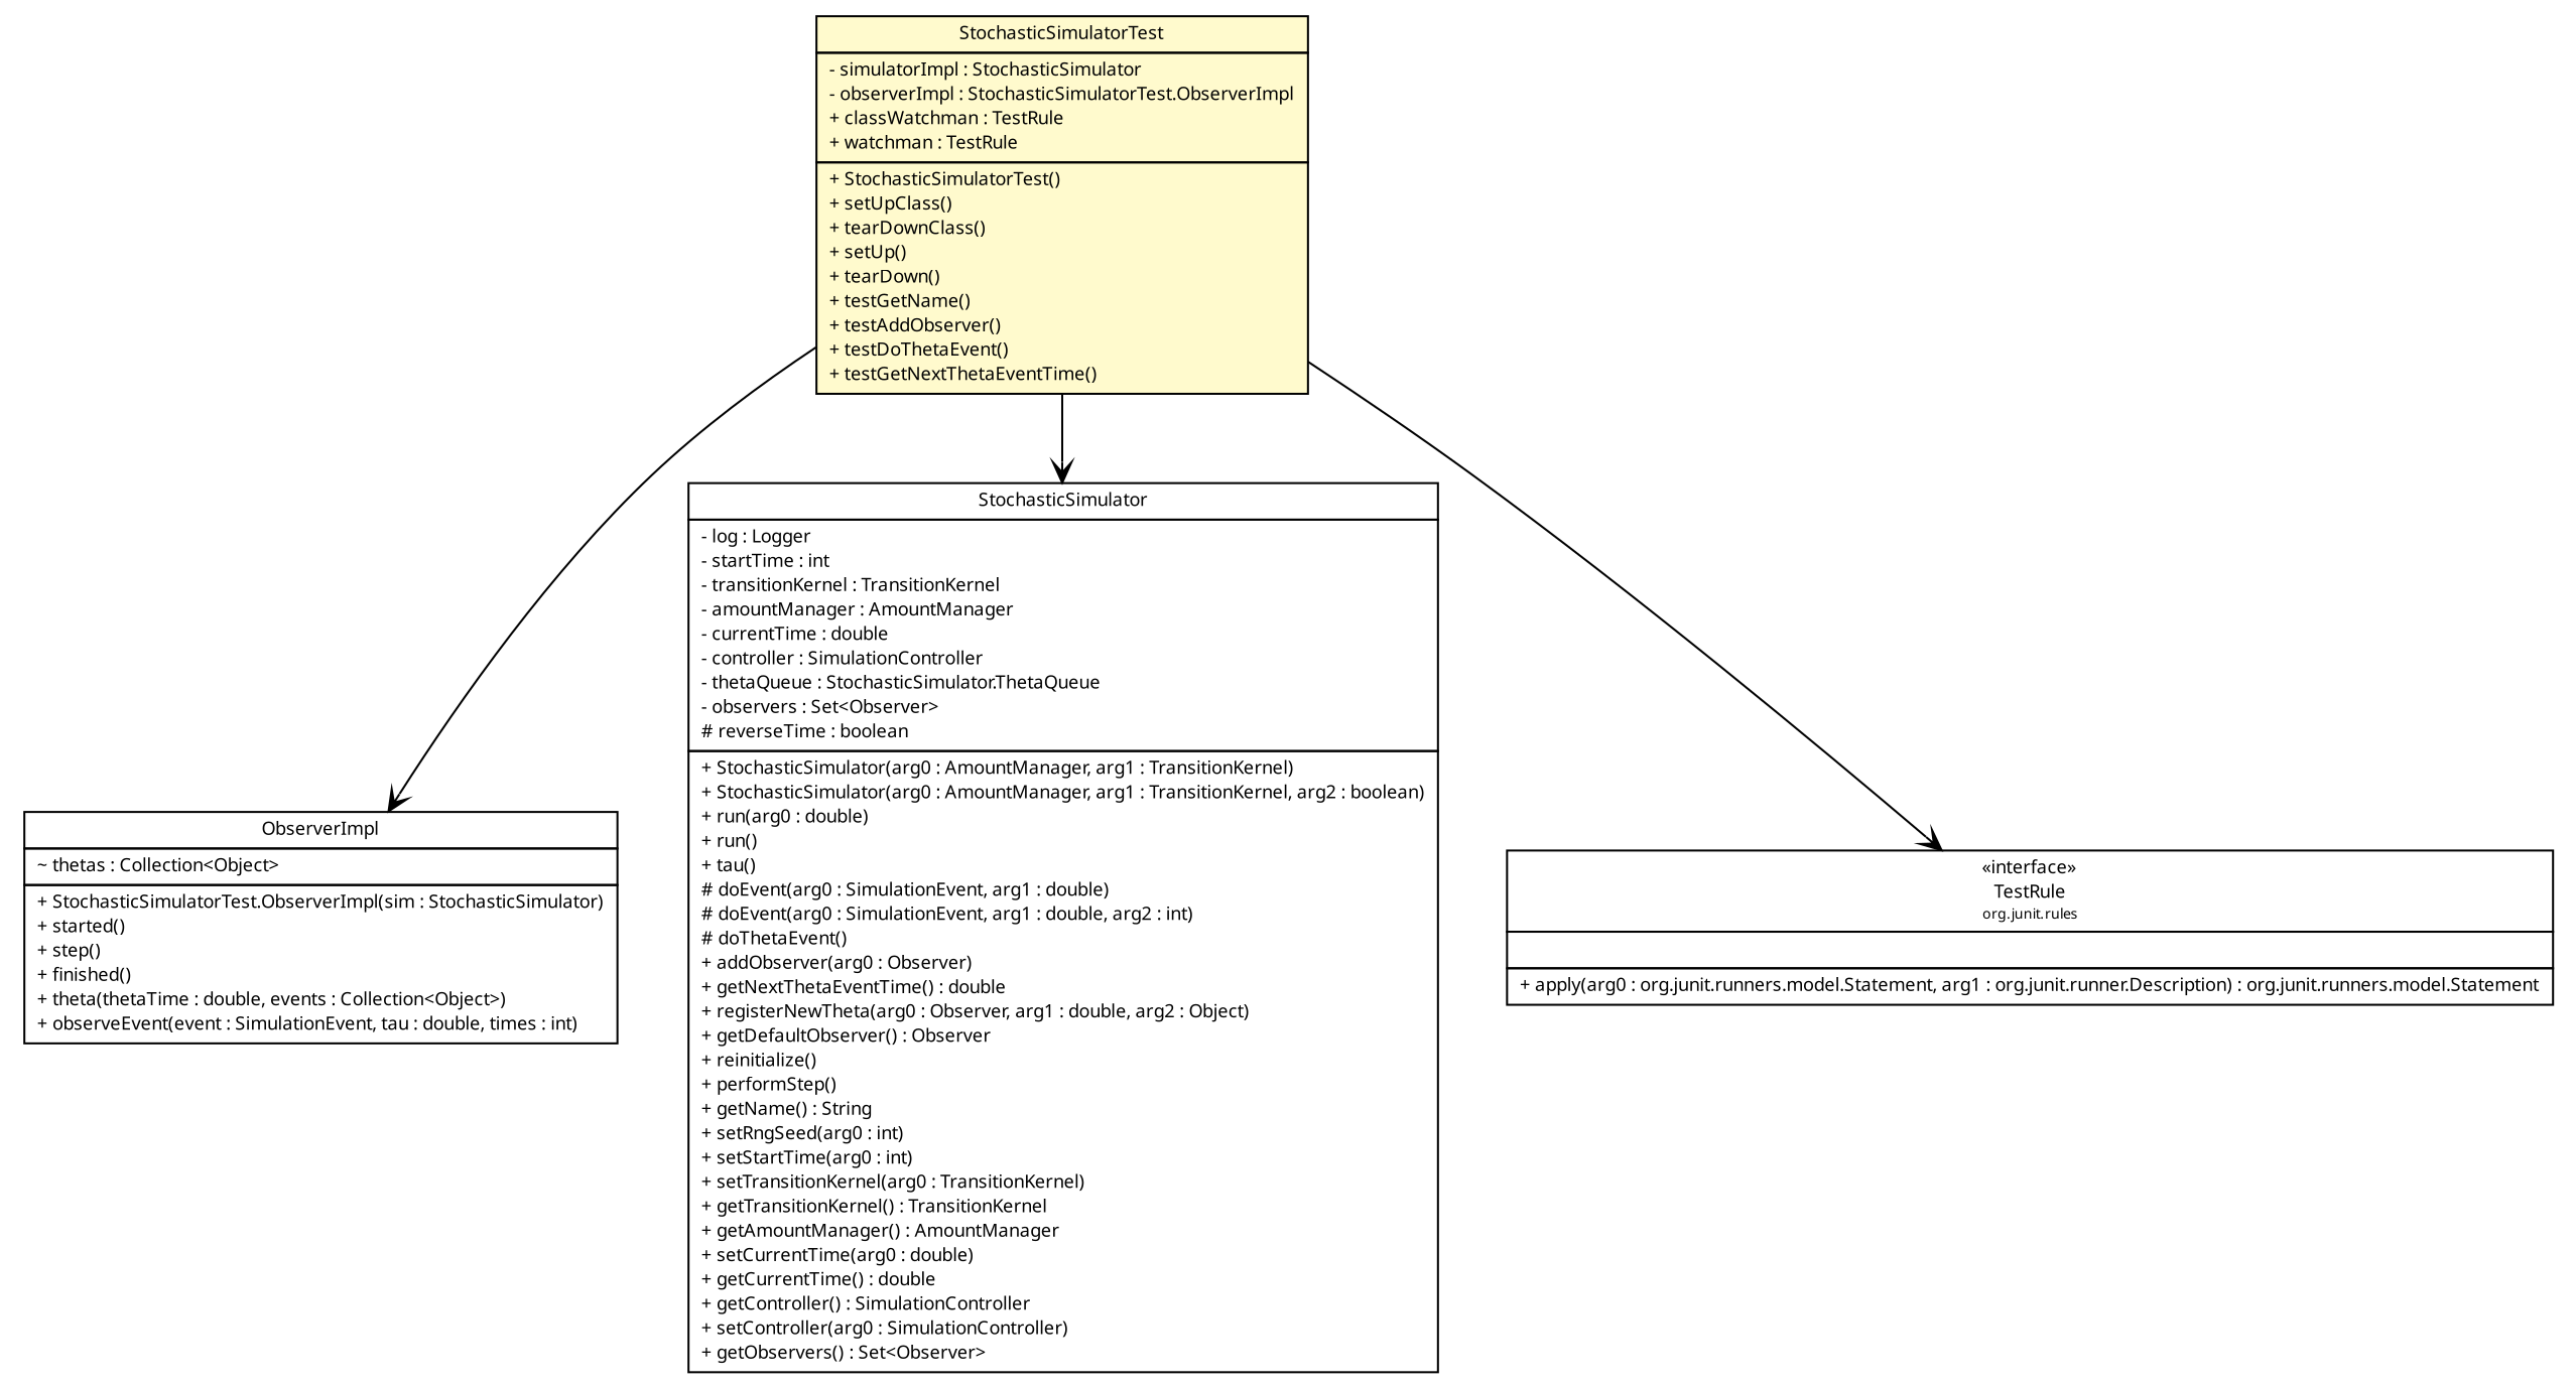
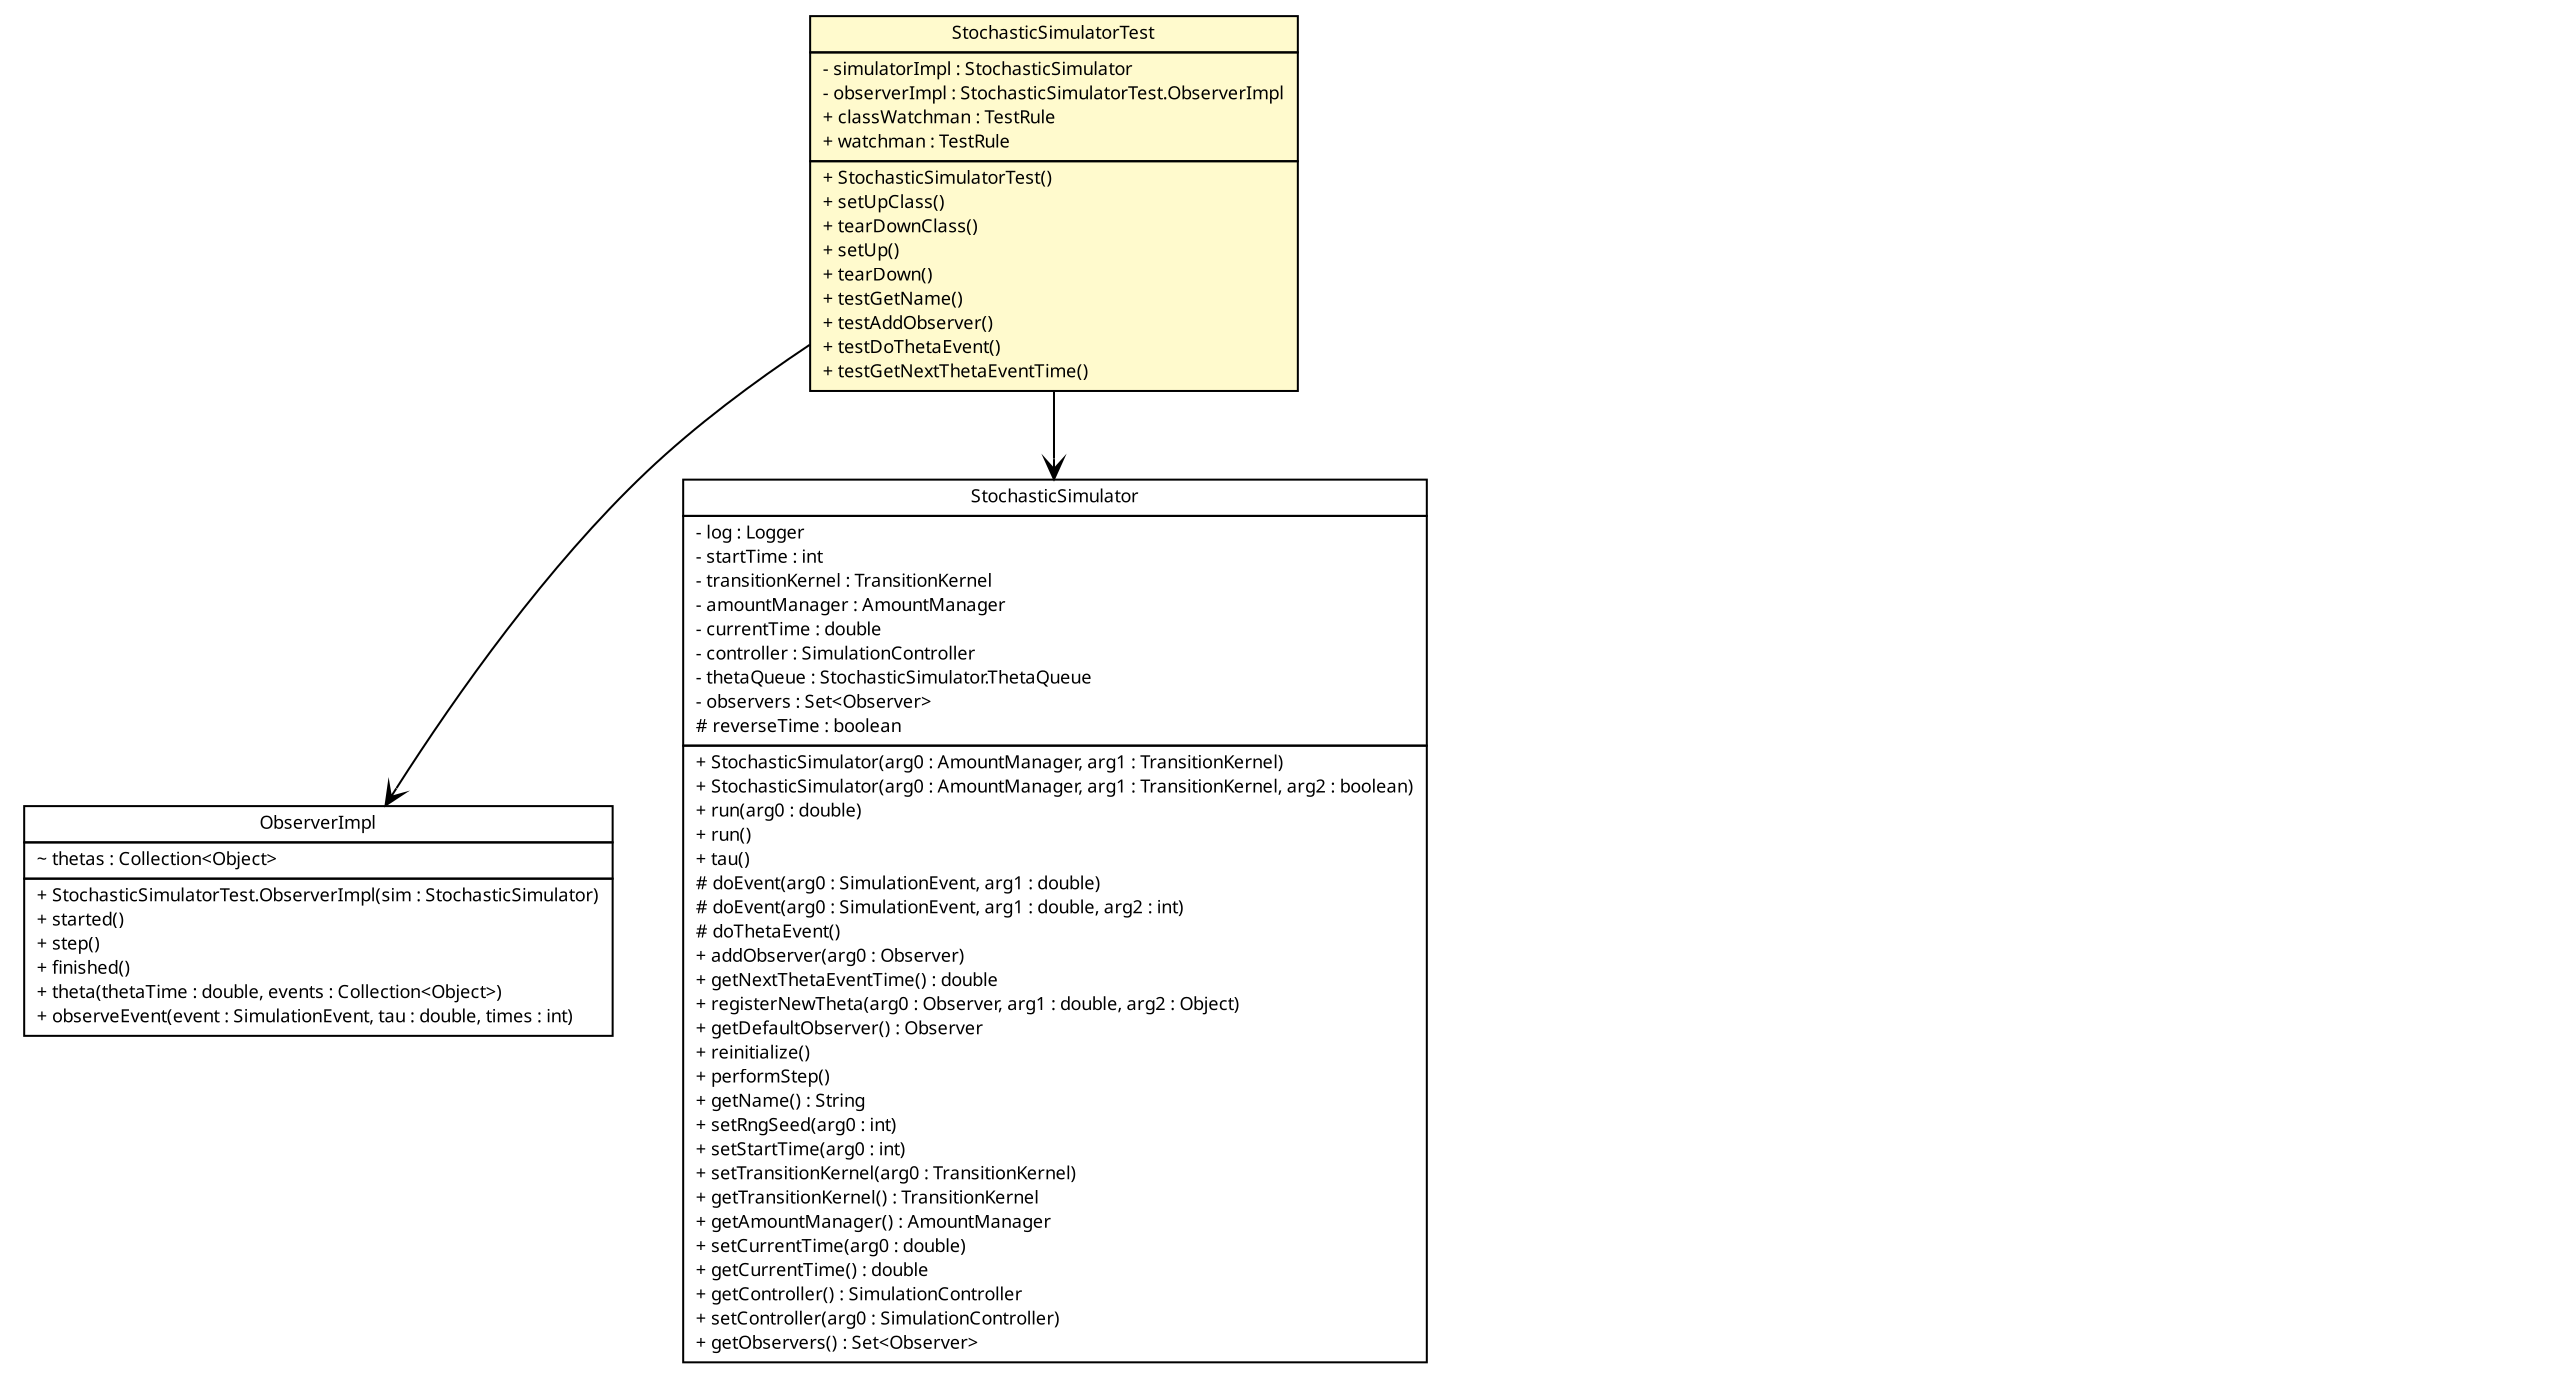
  digraph {
    nodesep=0.25
    ranksep=0.5
    node [fontcolor=black fontname="Trebuchet MS" fontsize=9.0 shape=plaintext]
    edge [arrowhead=open color=black fontcolor=black fontname="Trebuchet MS" fontsize=10.0 headport=p labelfontname="Trebuchet MS" labelfontsize=10 tailport=p]
    n1 [label=<<table title="broadwick.stochastic.StochasticSimulatorTest" border="0" cellborder="1" cellspacing="0" cellpadding="2" port="p" bgcolor="lemonChiffon" href="./StochasticSimulatorTest.html"> 		<tr><td><table border="0" cellspacing="0" cellpadding="1"> <tr><td align="center" balign="center"><font face="Trebuchet MS"> StochasticSimulatorTest </font></td></tr> 		</table></td></tr> 		<tr><td><table border="0" cellspacing="0" cellpadding="1"> <tr><td align="left" balign="left"> - simulatorImpl : StochasticSimulator </td></tr> <tr><td align="left" balign="left"> - observerImpl : StochasticSimulatorTest.ObserverImpl </td></tr> <tr><td align="left" balign="left"> + classWatchman : TestRule </td></tr> <tr><td align="left" balign="left"> + watchman : TestRule </td></tr> 		</table></td></tr> 		<tr><td><table border="0" cellspacing="0" cellpadding="1"> <tr><td align="left" balign="left"> + StochasticSimulatorTest() </td></tr> <tr><td align="left" balign="left"> + setUpClass() </td></tr> <tr><td align="left" balign="left"> + tearDownClass() </td></tr> <tr><td align="left" balign="left"> + setUp() </td></tr> <tr><td align="left" balign="left"> + tearDown() </td></tr> <tr><td align="left" balign="left"> + testGetName() </td></tr> <tr><td align="left" balign="left"> + testAddObserver() </td></tr> <tr><td align="left" balign="left"> + testDoThetaEvent() </td></tr> <tr><td align="left" balign="left"> + testGetNextThetaEventTime() </td></tr> 		</table></td></tr> 		</table>>]
    n2 [label=<<table title="broadwick.stochastic.StochasticSimulatorTest.ObserverImpl" border="0" cellborder="1" cellspacing="0" cellpadding="2" port="p" href="./StochasticSimulatorTest.ObserverImpl.html"> 		<tr><td><table border="0" cellspacing="0" cellpadding="1"> <tr><td align="center" balign="center"><font face="Trebuchet MS"> ObserverImpl </font></td></tr> 		</table></td></tr> 		<tr><td><table border="0" cellspacing="0" cellpadding="1"> <tr><td align="left" balign="left"> ~ thetas : Collection&lt;Object&gt; </td></tr> 		</table></td></tr> 		<tr><td><table border="0" cellspacing="0" cellpadding="1"> <tr><td align="left" balign="left"> + StochasticSimulatorTest.ObserverImpl(sim : StochasticSimulator) </td></tr> <tr><td align="left" balign="left"> + started() </td></tr> <tr><td align="left" balign="left"> + step() </td></tr> <tr><td align="left" balign="left"> + finished() </td></tr> <tr><td align="left" balign="left"> + theta(thetaTime : double, events : Collection&lt;Object&gt;) </td></tr> <tr><td align="left" balign="left"> + observeEvent(event : SimulationEvent, tau : double, times : int) </td></tr> 		</table></td></tr> 		</table>>]
    n3 [label=<<table title="broadwick.stochastic.StochasticSimulator" border="0" cellborder="1" cellspacing="0" cellpadding="2" port="p" href="http://java.sun.com/j2se/1.4.2/docs/api/broadwick/stochastic/StochasticSimulator.html"> 		<tr><td><table border="0" cellspacing="0" cellpadding="1"> <tr><td align="center" balign="center"><font face="Trebuchet MS"> StochasticSimulator </font></td></tr> 		</table></td></tr> 		<tr><td><table border="0" cellspacing="0" cellpadding="1"> <tr><td align="left" balign="left"> - log : Logger </td></tr> <tr><td align="left" balign="left"> - startTime : int </td></tr> <tr><td align="left" balign="left"> - transitionKernel : TransitionKernel </td></tr> <tr><td align="left" balign="left"> - amountManager : AmountManager </td></tr> <tr><td align="left" balign="left"> - currentTime : double </td></tr> <tr><td align="left" balign="left"> - controller : SimulationController </td></tr> <tr><td align="left" balign="left"> - thetaQueue : StochasticSimulator.ThetaQueue </td></tr> <tr><td align="left" balign="left"> - observers : Set&lt;Observer&gt; </td></tr> <tr><td align="left" balign="left"> # reverseTime : boolean </td></tr> 		</table></td></tr> 		<tr><td><table border="0" cellspacing="0" cellpadding="1"> <tr><td align="left" balign="left"> + StochasticSimulator(arg0 : AmountManager, arg1 : TransitionKernel) </td></tr> <tr><td align="left" balign="left"> + StochasticSimulator(arg0 : AmountManager, arg1 : TransitionKernel, arg2 : boolean) </td></tr> <tr><td align="left" balign="left"> + run(arg0 : double) </td></tr> <tr><td align="left" balign="left"> + run() </td></tr> <tr><td align="left" balign="left"> + tau() </td></tr> <tr><td align="left" balign="left"> # doEvent(arg0 : SimulationEvent, arg1 : double) </td></tr> <tr><td align="left" balign="left"> # doEvent(arg0 : SimulationEvent, arg1 : double, arg2 : int) </td></tr> <tr><td align="left" balign="left"> # doThetaEvent() </td></tr> <tr><td align="left" balign="left"> + addObserver(arg0 : Observer) </td></tr> <tr><td align="left" balign="left"> + getNextThetaEventTime() : double </td></tr> <tr><td align="left" balign="left"> + registerNewTheta(arg0 : Observer, arg1 : double, arg2 : Object) </td></tr> <tr><td align="left" balign="left"> + getDefaultObserver() : Observer </td></tr> <tr><td align="left" balign="left"><font face="Trebuchet MS" point-size="9.0"> + reinitialize() </font></td></tr> <tr><td align="left" balign="left"><font face="Trebuchet MS" point-size="9.0"> + performStep() </font></td></tr> <tr><td align="left" balign="left"><font face="Trebuchet MS" point-size="9.0"> + getName() : String </font></td></tr> <tr><td align="left" balign="left"><font face="Trebuchet MS" point-size="9.0"> + setRngSeed(arg0 : int) </font></td></tr> <tr><td align="left" balign="left"> + setStartTime(arg0 : int) </td></tr> <tr><td align="left" balign="left"> + setTransitionKernel(arg0 : TransitionKernel) </td></tr> <tr><td align="left" balign="left"> + getTransitionKernel() : TransitionKernel </td></tr> <tr><td align="left" balign="left"> + getAmountManager() : AmountManager </td></tr> <tr><td align="left" balign="left"> + setCurrentTime(arg0 : double) </td></tr> <tr><td align="left" balign="left"> + getCurrentTime() : double </td></tr> <tr><td align="left" balign="left"> + getController() : SimulationController </td></tr> <tr><td align="left" balign="left"> + setController(arg0 : SimulationController) </td></tr> <tr><td align="left" balign="left"> + getObservers() : Set&lt;Observer&gt; </td></tr> 		</table></td></tr> 		</table>>]
-   n4 [label=<<table title="org.junit.rules.TestRule" border="0" cellborder="1" cellspacing="0" cellpadding="2" port="p" href="http://java.sun.com/j2se/1.4.2/docs/api/org/junit/rules/TestRule.html"> 		<tr><td><table border="0" cellspacing="0" cellpadding="1"> <tr><td align="center" balign="center"> &#171;interface&#187; </td></tr> <tr><td align="center" balign="center"><font face="Trebuchet MS"> TestRule </font></td></tr> <tr><td align="center" balign="center"><font face="Trebuchet MS" point-size="7.0"> org.junit.rules </font></td></tr> 		</table></td></tr> 		<tr><td><table border="0" cellspacing="0" cellpadding="1"> <tr><td align="left" balign="left">  </td></tr> 		</table></td></tr> 		<tr><td><table border="0" cellspacing="0" cellpadding="1"> <tr><td align="left" balign="left"> + apply(arg0 : org.junit.runners.model.Statement, arg1 : org.junit.runner.Description) : org.junit.runners.model.Statement </td></tr> 		</table></td></tr> 		</table>>]
    n1 -> n2
    n1 -> n3
-   n1 -> n4
  }
